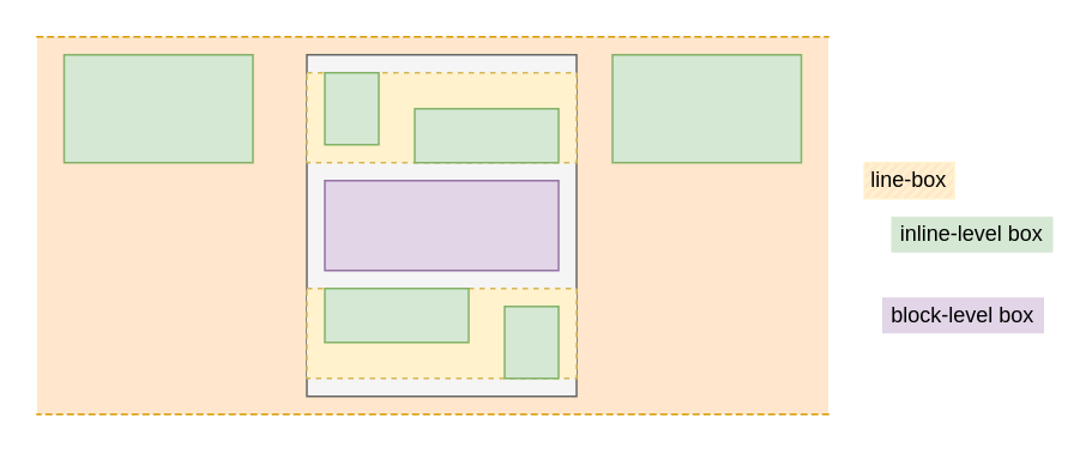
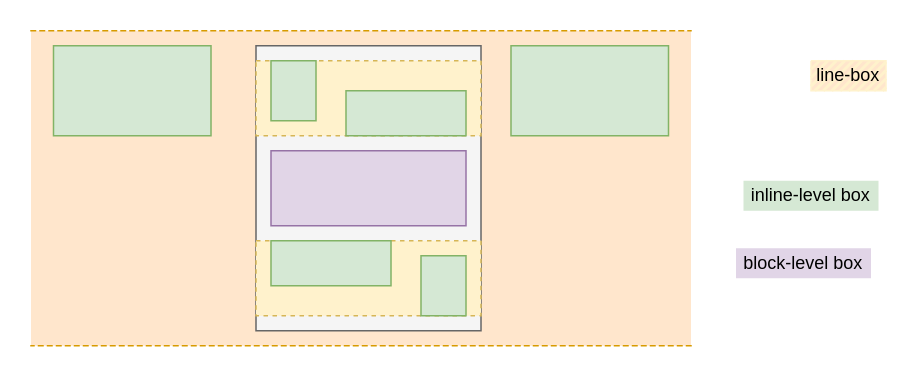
  <mxCell id="0" />
  <mxCell id="1" parent="0" />
  <mxCell id="2" value="" style="shape=partialRectangle;whiteSpace=wrap;html=1;left=0;right=0;fillColor=#ffe6cc;dashed=1;strokeColor=#d79b00;" parent="1" vertex="1"><mxGeometry x="20" y="20" width="440" height="210" as="geometry" /></mxCell>
  <mxCell id="3" value="" style="verticalLabelPosition=bottom;verticalAlign=top;html=1;shape=mxgraph.basic.rect;fillColor2=none;strokeWidth=1;size=20;indent=5;fillColor=#d5e8d4;strokeColor=#82b366;" parent="1" vertex="1"><mxGeometry x="35" y="30" width="105" height="60" as="geometry" /></mxCell>
- <mxCell id="4" value="line-box" style="text;html=1;strokeColor=#FFF2CC;fillColor=#ffe6cc;align=center;verticalAlign=middle;whiteSpace=wrap;rounded=0;shape=mxgraph.basic.patternFillRect;fillStyle=diag;step=4;fillStrokeWidth=2;fillStrokeColor=#FFF2CC;fillColor=#ffe6cc" parent="1" vertex="1"><mxGeometry x="480" y="90" width="50" height="20" as="geometry" /></mxCell>
+ <mxCell id="4" value="line-box" style="text;html=1;strokeColor=#FFF2CC;fillColor=#ffe6cc;align=center;verticalAlign=middle;whiteSpace=wrap;rounded=0;shape=mxgraph.basic.patternFillRect;fillStyle=diag;step=4;fillStrokeWidth=2;fillStrokeColor=#FFF2CC;fillColor=#ffe6cc" parent="1" vertex="1"><mxGeometry x="540" y="40" width="50" height="20" as="geometry" /></mxCell>
  <mxCell id="5" value="inline-level box" style="text;html=1;strokeColor=none;fillColor=#d5e8d4;align=center;verticalAlign=middle;whiteSpace=wrap;rounded=0;" parent="1" vertex="1"><mxGeometry x="495" y="120" width="90" height="20" as="geometry" /></mxCell>
  <mxCell id="6" value="" style="rounded=0;whiteSpace=wrap;html=1;fillColor=#f5f5f5;strokeColor=#666666;fontColor=#333333;" parent="1" vertex="1"><mxGeometry x="170" y="30" width="150" height="190" as="geometry" /></mxCell>
  <mxCell id="7" value="" style="verticalLabelPosition=bottom;verticalAlign=top;html=1;shape=mxgraph.basic.rect;fillColor2=none;strokeWidth=1;size=20;indent=5;fillColor=#d5e8d4;strokeColor=#82b366;" parent="1" vertex="1"><mxGeometry x="340" y="30" width="105" height="60" as="geometry" /></mxCell>
  <mxCell id="8" value="" style="rounded=0;whiteSpace=wrap;html=1;fillColor=#fff2cc;strokeColor=#d6b656;dashed=1;" parent="1" vertex="1"><mxGeometry x="170" y="40" width="150" height="50" as="geometry" /></mxCell>
  <mxCell id="9" value="block-level box" style="text;html=1;strokeColor=none;fillColor=#e1d5e7;align=center;verticalAlign=middle;whiteSpace=wrap;rounded=0;" parent="1" vertex="1"><mxGeometry x="490" y="165" width="90" height="20" as="geometry" /></mxCell>
  <mxCell id="10" value="" style="rounded=0;whiteSpace=wrap;html=1;fillColor=#fff2cc;strokeColor=#d6b656;dashed=1;" parent="1" vertex="1"><mxGeometry x="170" y="160" width="150" height="50" as="geometry" /></mxCell>
  <mxCell id="11" value="" style="rounded=0;whiteSpace=wrap;html=1;fillColor=#e1d5e7;strokeColor=#9673a6;" parent="1" vertex="1"><mxGeometry x="180" y="100" width="130" height="50" as="geometry" /></mxCell>
  <mxCell id="12" value="" style="rounded=0;whiteSpace=wrap;html=1;fillColor=#d5e8d4;strokeColor=#82b366;" parent="1" vertex="1"><mxGeometry x="180" y="40" width="30" height="40" as="geometry" /></mxCell>
  <mxCell id="13" value="" style="rounded=0;whiteSpace=wrap;html=1;fillColor=#d5e8d4;strokeColor=#82b366;" parent="1" vertex="1"><mxGeometry x="230" y="60" width="80" height="30" as="geometry" /></mxCell>
  <mxCell id="14" value="" style="rounded=0;whiteSpace=wrap;html=1;fillColor=#d5e8d4;strokeColor=#82b366;" parent="1" vertex="1"><mxGeometry x="180" y="160" width="80" height="30" as="geometry" /></mxCell>
  <mxCell id="15" value="" style="rounded=0;whiteSpace=wrap;html=1;fillColor=#d5e8d4;strokeColor=#82b366;" parent="1" vertex="1"><mxGeometry x="280" y="170" width="30" height="40" as="geometry" /></mxCell>
